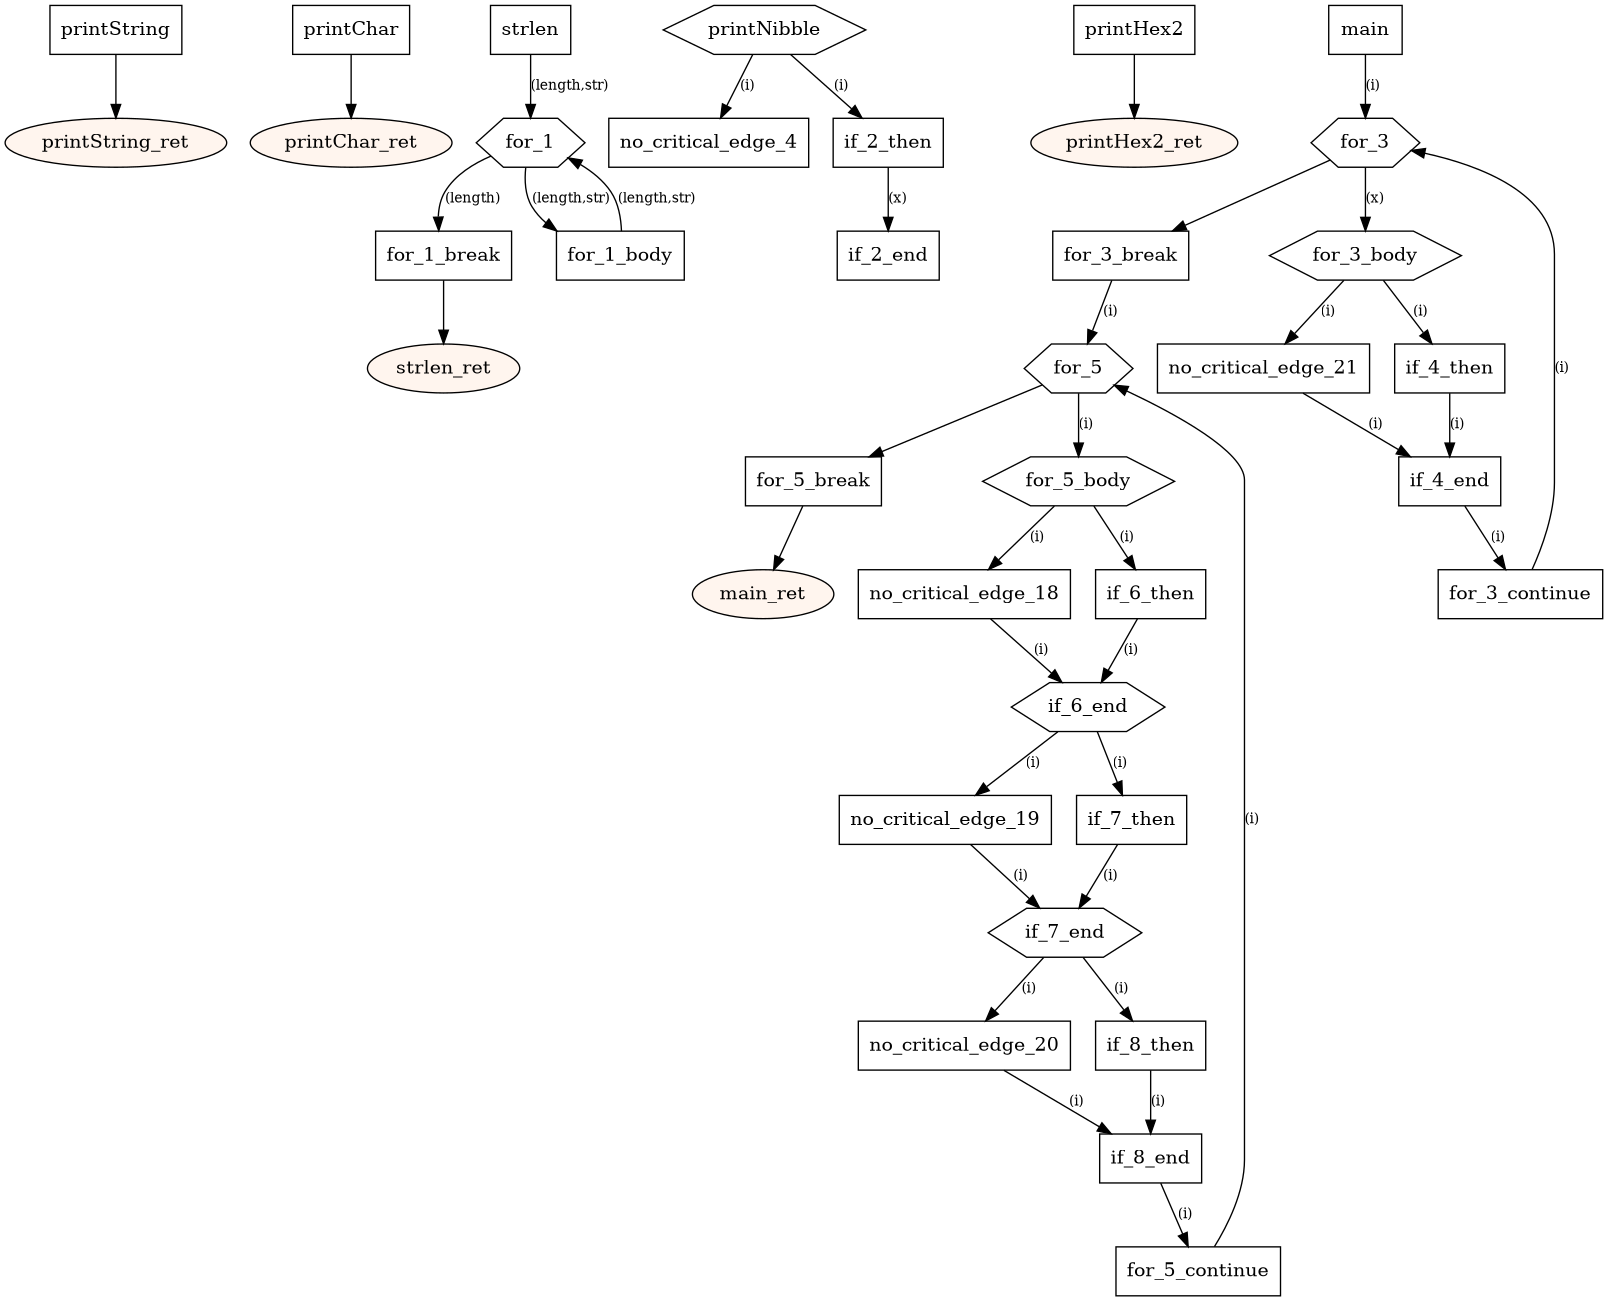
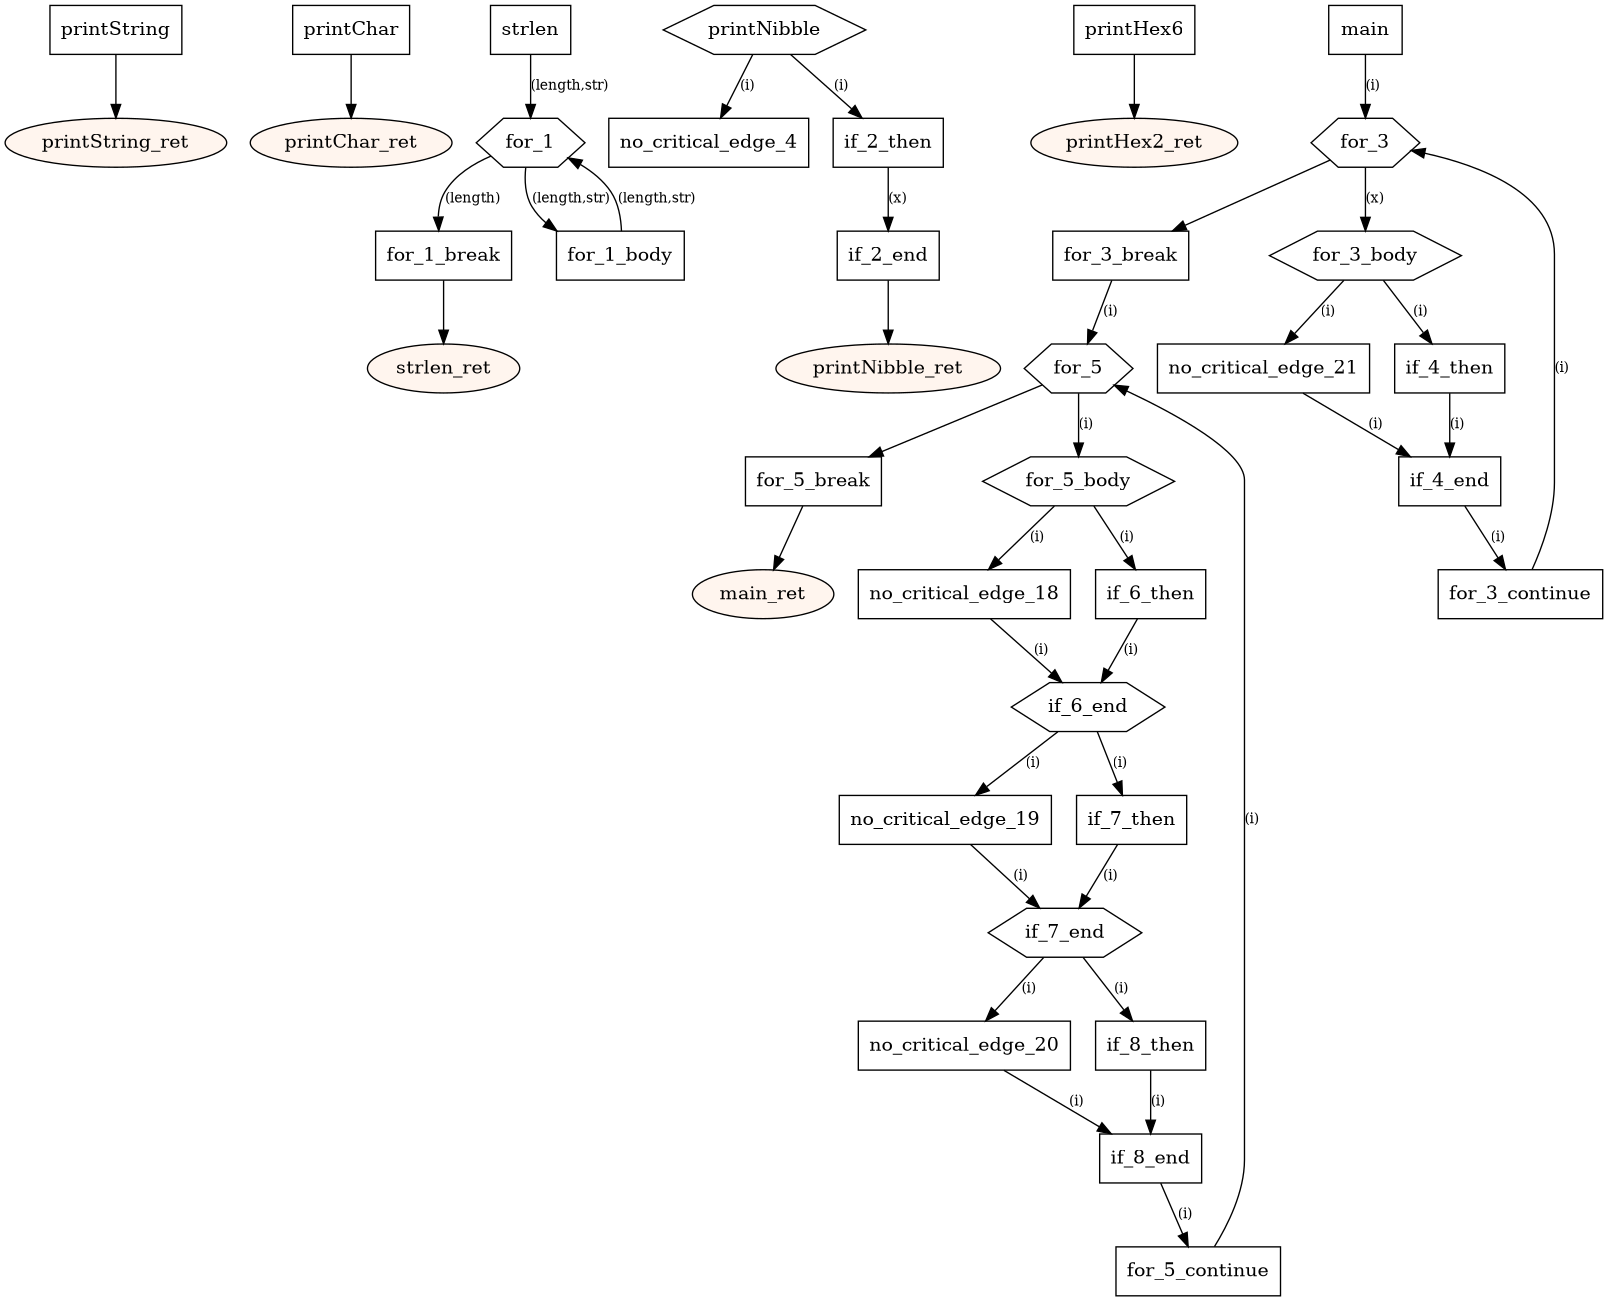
  digraph {
    node [shape=box]
    edge [fontsize="10pt"]
    n1 [label=printString]
    n2 [fillcolor="#fff5ee" label=printString_ret shape=oval style=filled]
    n3 [label=printChar]
    n4 [fillcolor="#fff5ee" label=printChar_ret shape=oval style=filled]
    n5 [label=strlen]
    n6 [label=for_1 shape=hexagon]
    n7 [label=for_1_break]
    n8 [label=for_1_body]
    n9 [fillcolor="#fff5ee" label=strlen_ret shape=oval style=filled]
    n10 [label=printNibble shape=hexagon]
    n11 [label=no_critical_edge_4]
    n12 [label=if_2_then]
    n13 [label=if_2_end]
-   n15 [label=printHex2]
+   n14 [fillcolor="#fff5ee" label=printNibble_ret shape=oval style=filled]
+   n15 [label=printHex6]
    n16 [fillcolor="#fff5ee" label=printHex2_ret shape=oval style=filled]
    n17 [label=main]
    n18 [label=for_3 shape=hexagon]
    n19 [label=for_3_break]
    n20 [label=for_3_body shape=hexagon]
    n21 [label=for_5 shape=hexagon]
    n22 [label=no_critical_edge_21]
    n23 [label=if_4_then]
    n24 [label=if_4_end]
    n25 [label=for_3_continue]
    n26 [label=for_5_break]
    n27 [label=for_5_body shape=hexagon]
    n28 [fillcolor="#fff5ee" label=main_ret shape=oval style=filled]
    n29 [label=no_critical_edge_18]
    n30 [label=if_6_then]
    n31 [label=if_6_end shape=hexagon]
    n32 [label=no_critical_edge_19]
    n33 [label=if_7_then]
    n34 [label=if_7_end shape=hexagon]
    n35 [label=no_critical_edge_20]
    n36 [label=if_8_then]
    n37 [label=if_8_end]
    n38 [label=for_5_continue]
    subgraph sub_1 {
      n1
      n2
    }
    subgraph sub_2 {
      n3
      n4
    }
    subgraph sub_3 {
      n5
      n6
      n7
      n8
      n9
    }
    subgraph sub_4 {
      n10
      n11
      n12
      n13
+     n14
    }
    subgraph sub_5 {
      n15
      n16
    }
    subgraph sub_6 {
      n17
      n18
      n19
      n20
      n21
      n22
      n23
      n24
      n25
      n26
      n27
      n28
      n29
      n30
      n31
      n32
      n33
      n34
      n35
      n36
      n37
      n38
    }
    n1 -> n2
    n3 -> n4
    n5 -> n6 [label="(length,str)"]
    n6 -> n7 [label="(length)"]
    n6 -> n8 [label="(length,str)"]
    n7 -> n9
    n8 -> n6 [label="(length,str)"]
    n10 -> n11 [label="(i)"]
    n10 -> n12 [label="(i)"]
    n12 -> n13 [label="(x)"]
+   n13 -> n14
    n15 -> n16
    n17 -> n18 [label="(i)"]
    n18 -> n19
    n18 -> n20 [label="(x)"]
    n19 -> n21 [label="(i)"]
    n20 -> n22 [label="(i)"]
    n20 -> n23 [label="(i)"]
    n21 -> n26
    n21 -> n27 [label="(i)"]
    n22 -> n24 [label="(i)"]
    n23 -> n24 [label="(i)"]
    n24 -> n25 [label="(i)"]
    n25 -> n18 [label="(i)"]
    n26 -> n28
    n27 -> n29 [label="(i)"]
    n27 -> n30 [label="(i)"]
    n29 -> n31 [label="(i)"]
    n30 -> n31 [label="(i)"]
    n31 -> n32 [label="(i)"]
    n31 -> n33 [label="(i)"]
    n32 -> n34 [label="(i)"]
    n33 -> n34 [label="(i)"]
    n34 -> n35 [label="(i)"]
    n34 -> n36 [label="(i)"]
    n35 -> n37 [label="(i)"]
    n36 -> n37 [label="(i)"]
    n37 -> n38 [label="(i)"]
    n38 -> n21 [label="(i)"]
  }
